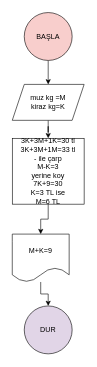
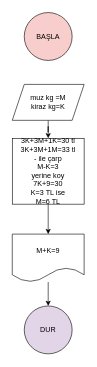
  <mxCell id="0" />
  <mxCell id="1" parent="0" />
  <mxCell id="2" value="DUR" style="ellipse;whiteSpace=wrap;html=1;aspect=fixed;fillColor=#e1d5e7;" vertex="1" parent="1"><mxGeometry x="40" y="510" width="80" height="80" as="geometry" /></mxCell>
- <mxCell id="3" value="" style="edgeStyle=orthogonalEdgeStyle;rounded=0;orthogonalLoop=1;jettySize=auto;html=1;" edge="1" parent="1" source="4" target="6"><mxGeometry relative="1" as="geometry" /></mxCell>
  <mxCell id="4" value="BAŞLA" style="ellipse;whiteSpace=wrap;html=1;aspect=fixed;fillColor=#f8cecc;" vertex="1" parent="1"><mxGeometry x="40" y="20" width="80" height="80" as="geometry" /></mxCell>
  <mxCell id="5" value="" style="edgeStyle=orthogonalEdgeStyle;rounded=0;orthogonalLoop=1;jettySize=auto;html=1;" edge="1" parent="1" source="6" target="8"><mxGeometry relative="1" as="geometry" /></mxCell>
  <mxCell id="6" value="muz kg =M&lt;br&gt;kiraz kg=K&lt;br&gt;" style="shape=parallelogram;perimeter=parallelogramPerimeter;whiteSpace=wrap;html=1;fixedSize=1;" vertex="1" parent="1"><mxGeometry x="20" y="140" width="120" height="60" as="geometry" /></mxCell>
  <mxCell id="7" value="" style="edgeStyle=orthogonalEdgeStyle;rounded=0;orthogonalLoop=1;jettySize=auto;html=1;" edge="1" parent="1" source="8" target="10"><mxGeometry relative="1" as="geometry" /></mxCell>
  <mxCell id="8" value="3K+3M+1K=30 tl&lt;br&gt;3K+3M+1M=33 tl&lt;br&gt;- ile çarp&lt;br&gt;M-K=3&lt;br&gt;yerine koy&lt;br&gt;7K+9=30&lt;br&gt;K=3 TL ise&lt;br&gt;M=6 TL" style="whiteSpace=wrap;html=1;" vertex="1" parent="1"><mxGeometry x="20" y="230" width="120" height="110" as="geometry" /></mxCell>
  <mxCell id="9" value="" style="edgeStyle=orthogonalEdgeStyle;rounded=0;orthogonalLoop=1;jettySize=auto;html=1;" edge="1" parent="1" source="10" target="2"><mxGeometry relative="1" as="geometry" /></mxCell>
- <mxCell id="10" value="M+K=9" style="shape=document;whiteSpace=wrap;html=1;boundedLbl=1;" vertex="1" parent="1"><mxGeometry x="20" y="390" width="95" height="80" as="geometry" /></mxCell>
+ <mxCell id="10" value="M+K=9" style="shape=document;whiteSpace=wrap;html=1;boundedLbl=1;" vertex="1" parent="1"><mxGeometry x="20" y="390" width="120" height="80" as="geometry" /></mxCell>
